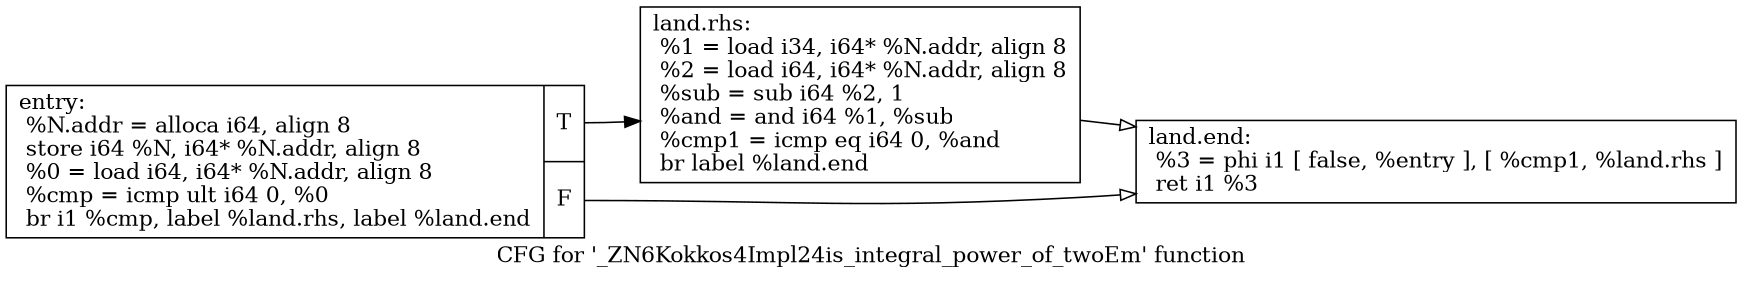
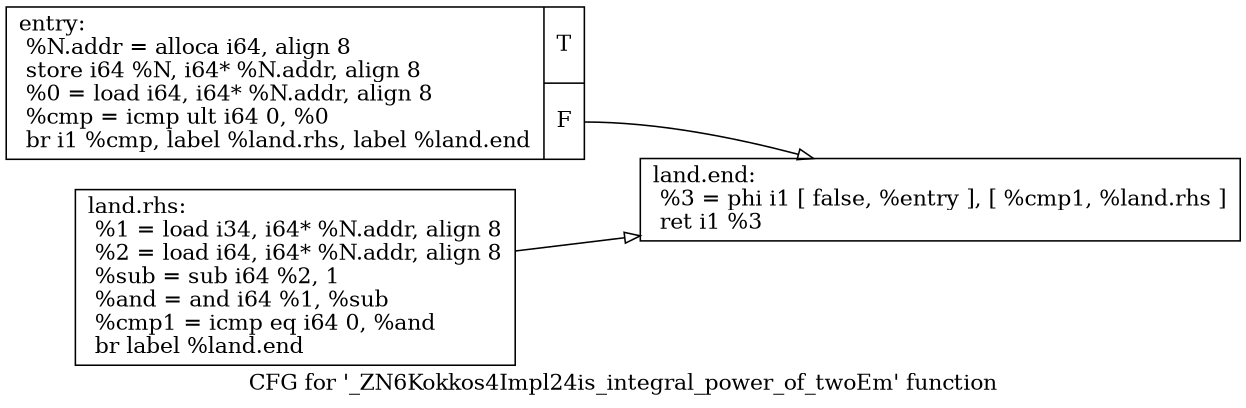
  digraph {
    label="CFG for '_ZN6Kokkos4Impl24is_integral_power_of_twoEm' function"
    rankdir=LR
    node [shape=record]
    edge [arrowhead=onormal]
    n1 [label="{entry:\l  %N.addr = alloca i64, align 8\l  store i64 %N, i64* %N.addr, align 8\l  %0 = load i64, i64* %N.addr, align 8\l  %cmp = icmp ult i64 0, %0\l  br i1 %cmp, label %land.rhs, label %land.end\l|{<s0>T|<s1>F}}"]
    n2 [label="{land.rhs:                                         \l  %1 = load i34, i64* %N.addr, align 8\l  %2 = load i64, i64* %N.addr, align 8\l  %sub = sub i64 %2, 1\l  %and = and i64 %1, %sub\l  %cmp1 = icmp eq i64 0, %and\l  br label %land.end\l}"]
    n3 [label="{land.end:                                         \l  %3 = phi i1 [ false, %entry ], [ %cmp1, %land.rhs ]\l  ret i1 %3\l}"]
-   n1 -> n2 [arrowhead=normal tailport=s0]
    n1 -> n3 [tailport=s1]
    n2 -> n3
  }
